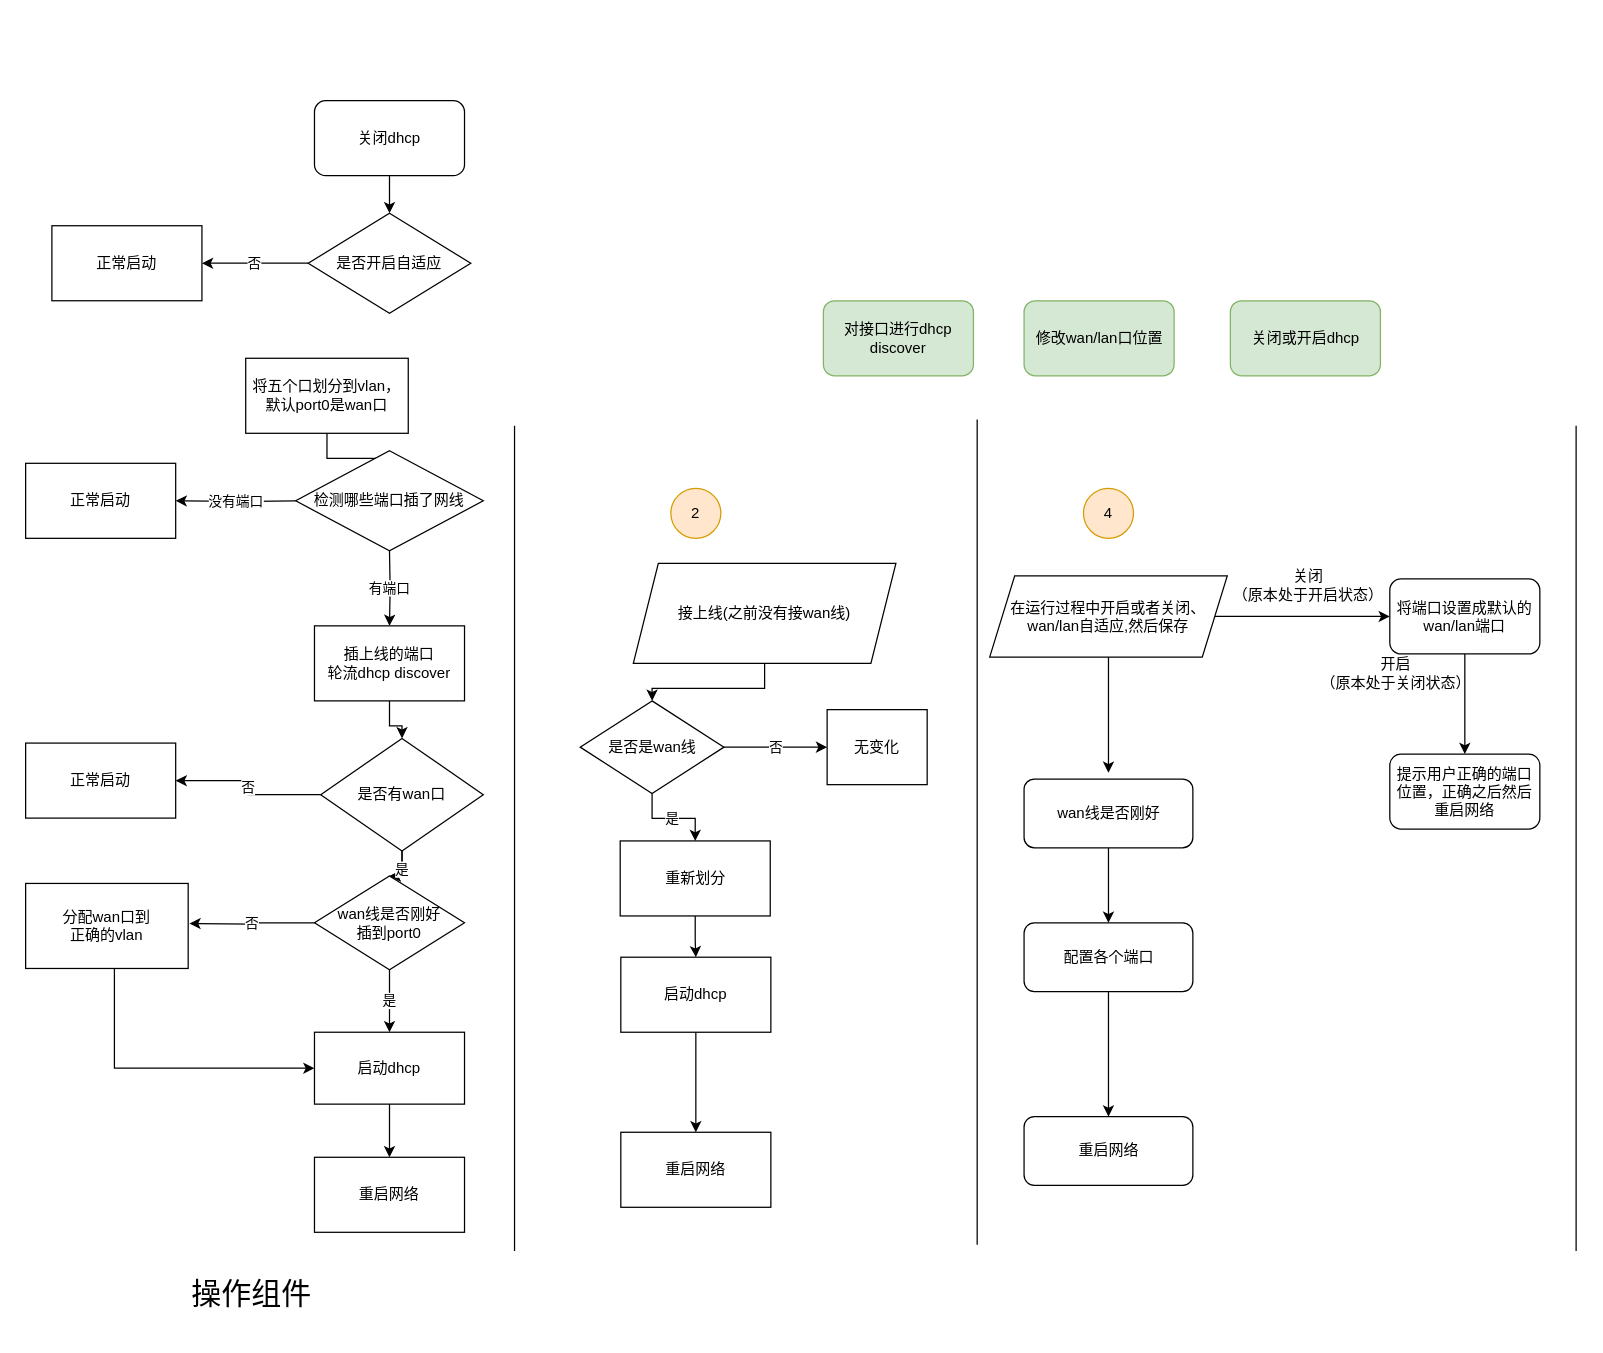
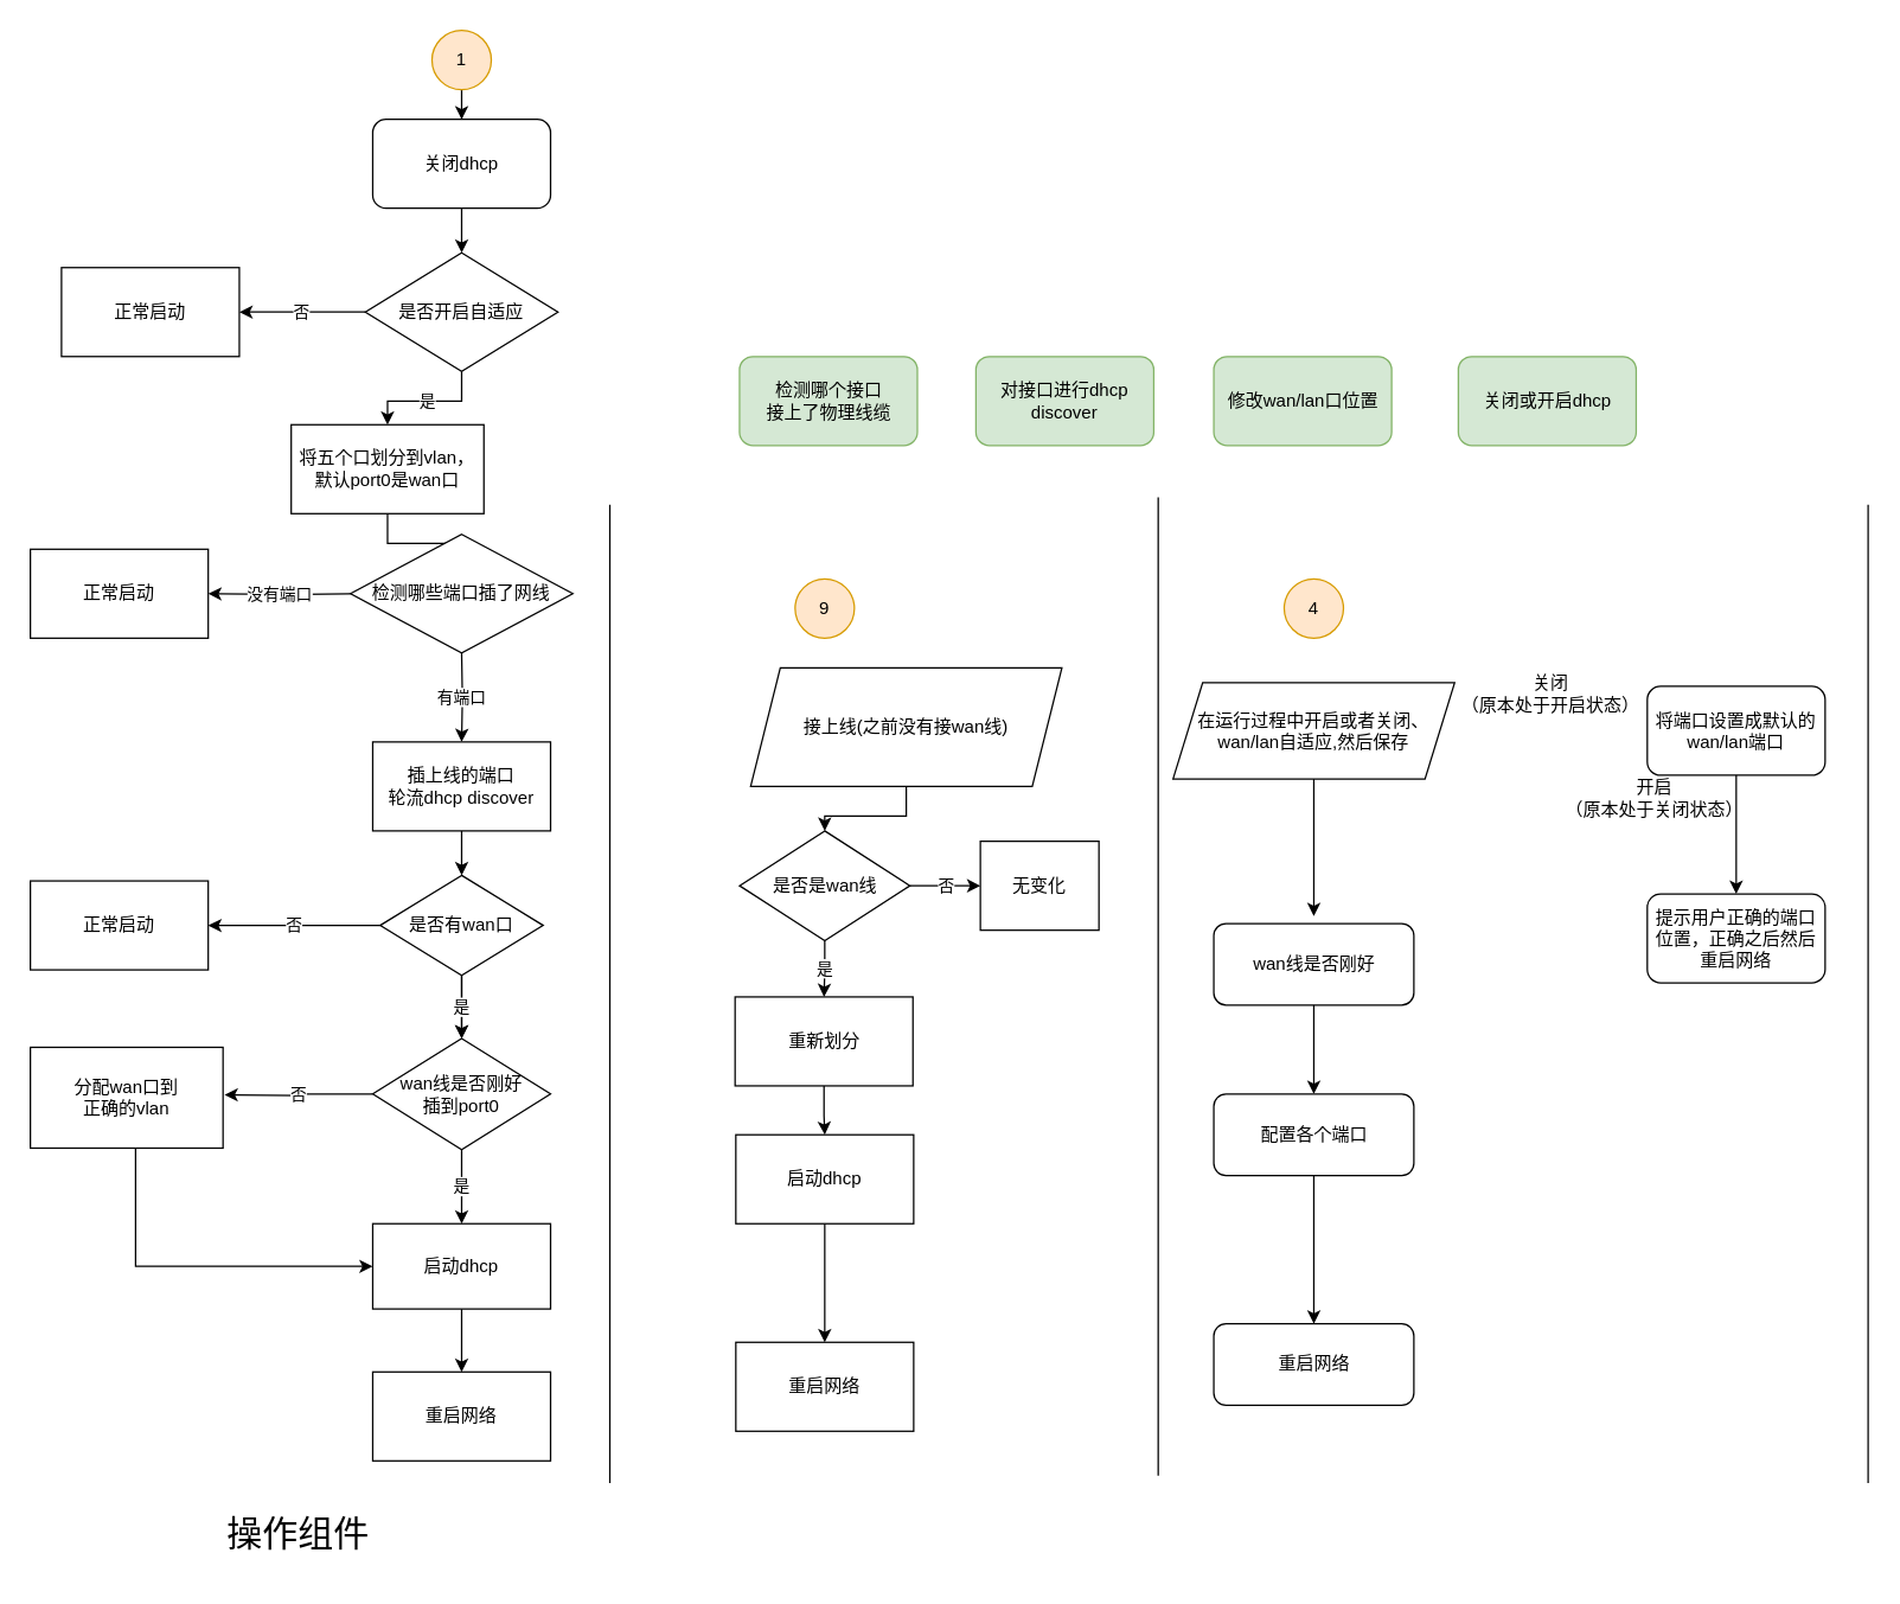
  <mxCell id="0" />
  <mxCell id="1" parent="0" />
  <mxCell id="2" value="" style="edgeStyle=orthogonalEdgeStyle;rounded=0;orthogonalLoop=1;jettySize=auto;html=1;" edge="1" parent="1" source="3" target="58"><mxGeometry relative="1" as="geometry" /></mxCell>
  <mxCell id="3" value="接上线(之前没有接wan线)" style="shape=parallelogram;perimeter=parallelogramPerimeter;whiteSpace=wrap;html=1;fixedSize=1;" parent="1" vertex="1"><mxGeometry x="506" y="450" width="210" height="80" as="geometry" /></mxCell>
  <mxCell id="4" style="edgeStyle=orthogonalEdgeStyle;rounded=0;orthogonalLoop=1;jettySize=auto;html=1;" parent="1" source="6" edge="1"><mxGeometry relative="1" as="geometry"><mxPoint x="886" y="617.5" as="targetPoint" /></mxGeometry></mxCell>
- <mxCell id="5" style="edgeStyle=orthogonalEdgeStyle;rounded=0;orthogonalLoop=1;jettySize=auto;html=1;" parent="1" source="6" target="11" edge="1"><mxGeometry relative="1" as="geometry" /></mxCell>
  <mxCell id="6" value="在运行过程中开启或者关闭、&lt;br&gt;wan/lan自适应,然后保存" style="shape=parallelogram;perimeter=parallelogramPerimeter;whiteSpace=wrap;html=1;fixedSize=1;" parent="1" vertex="1"><mxGeometry x="791" y="460" width="190" height="65" as="geometry" /></mxCell>
  <mxCell id="7" value="" style="edgeStyle=orthogonalEdgeStyle;rounded=0;orthogonalLoop=1;jettySize=auto;html=1;" parent="1" source="8" target="14" edge="1"><mxGeometry relative="1" as="geometry" /></mxCell>
  <mxCell id="8" value="wan线是否刚好" style="rounded=1;whiteSpace=wrap;html=1;" parent="1" vertex="1"><mxGeometry x="818.5" y="622.5" width="135" height="55" as="geometry" /></mxCell>
  <mxCell id="9" value="开启&lt;br&gt;（原本处于关闭状态）" style="text;html=1;strokeColor=none;fillColor=none;align=center;verticalAlign=middle;whiteSpace=wrap;rounded=0;" parent="1" vertex="1"><mxGeometry x="1051" y="530" width="130" height="15" as="geometry" /></mxCell>
  <mxCell id="10" value="" style="edgeStyle=orthogonalEdgeStyle;rounded=0;orthogonalLoop=1;jettySize=auto;html=1;" parent="1" source="11" target="16" edge="1"><mxGeometry relative="1" as="geometry" /></mxCell>
  <mxCell id="11" value="将端口设置成默认的wan/lan端口" style="rounded=1;whiteSpace=wrap;html=1;" parent="1" vertex="1"><mxGeometry x="1111" y="462.5" width="120" height="60" as="geometry" /></mxCell>
  <mxCell id="12" value="关闭&lt;br&gt;（原本处于开启状态）" style="text;html=1;strokeColor=none;fillColor=none;align=center;verticalAlign=middle;whiteSpace=wrap;rounded=0;" parent="1" vertex="1"><mxGeometry x="981" y="467.5" width="130" as="geometry" /></mxCell>
  <mxCell id="13" value="" style="edgeStyle=orthogonalEdgeStyle;rounded=0;orthogonalLoop=1;jettySize=auto;html=1;" parent="1" source="14" target="15" edge="1"><mxGeometry relative="1" as="geometry" /></mxCell>
  <mxCell id="14" value="配置各个端口" style="rounded=1;whiteSpace=wrap;html=1;" parent="1" vertex="1"><mxGeometry x="818.5" y="737.5" width="135" height="55" as="geometry" /></mxCell>
  <mxCell id="15" value="重启网络" style="rounded=1;whiteSpace=wrap;html=1;" parent="1" vertex="1"><mxGeometry x="818.5" y="892.5" width="135" height="55" as="geometry" /></mxCell>
  <mxCell id="16" value="提示用户正确的端口位置，正确之后然后重启网络" style="rounded=1;whiteSpace=wrap;html=1;" parent="1" vertex="1"><mxGeometry x="1111" y="602.5" width="120" height="60" as="geometry" /></mxCell>
- <mxCell id="19" value="2" style="ellipse;whiteSpace=wrap;html=1;aspect=fixed;fillColor=#ffe6cc;strokeColor=#d79b00;" parent="1" vertex="1"><mxGeometry x="536" y="390" width="40" height="40" as="geometry" /></mxCell>
+ <mxCell id="17" value="" style="edgeStyle=orthogonalEdgeStyle;rounded=0;orthogonalLoop=1;jettySize=auto;html=1;" edge="1" parent="1" source="18" target="30"><mxGeometry relative="1" as="geometry" /></mxCell>
+ <mxCell id="18" value="1" style="ellipse;whiteSpace=wrap;html=1;aspect=fixed;fillColor=#ffe6cc;strokeColor=#d79b00;" parent="1" vertex="1"><mxGeometry x="291" y="20" width="40" height="40" as="geometry" /></mxCell>
+ <mxCell id="19" value="9" style="ellipse;whiteSpace=wrap;html=1;aspect=fixed;fillColor=#ffe6cc;strokeColor=#d79b00;" parent="1" vertex="1"><mxGeometry x="536" y="390" width="40" height="40" as="geometry" /></mxCell>
  <mxCell id="20" value="4" style="ellipse;whiteSpace=wrap;html=1;aspect=fixed;fillColor=#ffe6cc;strokeColor=#d79b00;" parent="1" vertex="1"><mxGeometry x="866" y="390" width="40" height="40" as="geometry" /></mxCell>
  <mxCell id="21" value="" style="endArrow=none;html=1;" parent="1" edge="1"><mxGeometry width="50" height="50" relative="1" as="geometry"><mxPoint x="411" y="1000" as="sourcePoint" /><mxPoint x="411" y="340" as="targetPoint" /></mxGeometry></mxCell>
  <mxCell id="22" value="" style="endArrow=none;html=1;" parent="1" edge="1"><mxGeometry width="50" height="50" relative="1" as="geometry"><mxPoint x="781" y="995" as="sourcePoint" /><mxPoint x="781" y="335" as="targetPoint" /></mxGeometry></mxCell>
  <mxCell id="23" value="" style="endArrow=none;html=1;" parent="1" edge="1"><mxGeometry width="50" height="50" relative="1" as="geometry"><mxPoint x="1260" y="1000" as="sourcePoint" /><mxPoint x="1260" y="340" as="targetPoint" /></mxGeometry></mxCell>
  <mxCell id="24" value="操作组件" style="text;html=1;strokeColor=none;fillColor=none;align=center;verticalAlign=middle;whiteSpace=wrap;rounded=0;strokeWidth=1;fontSize=24;" parent="1" vertex="1"><mxGeometry x="61" y="1010" width="280" height="50" as="geometry" /></mxCell>
+ <mxCell id="25" value="检测哪个接口&lt;br&gt;接上了物理线缆" style="rounded=1;whiteSpace=wrap;html=1;fillColor=#d5e8d4;strokeColor=#82b366;" vertex="1" parent="1"><mxGeometry x="498.5" y="240" width="120" height="60" as="geometry" /></mxCell>
  <mxCell id="26" value="对接口进行dhcp discover" style="rounded=1;whiteSpace=wrap;html=1;fillColor=#d5e8d4;strokeColor=#82b366;" vertex="1" parent="1"><mxGeometry x="658" y="240" width="120" height="60" as="geometry" /></mxCell>
  <mxCell id="27" value="修改wan/lan口位置" style="whiteSpace=wrap;html=1;rounded=1;fillColor=#d5e8d4;strokeColor=#82b366;" vertex="1" parent="1"><mxGeometry x="818.5" y="240" width="120" height="60" as="geometry" /></mxCell>
  <mxCell id="28" value="关闭或开启dhcp" style="rounded=1;whiteSpace=wrap;html=1;fillColor=#d5e8d4;strokeColor=#82b366;" vertex="1" parent="1"><mxGeometry x="983.5" y="240" width="120" height="60" as="geometry" /></mxCell>
  <mxCell id="29" value="" style="edgeStyle=orthogonalEdgeStyle;rounded=0;orthogonalLoop=1;jettySize=auto;html=1;" edge="1" parent="1" source="30" target="33"><mxGeometry relative="1" as="geometry" /></mxCell>
  <mxCell id="30" value="关闭dhcp" style="rounded=1;whiteSpace=wrap;html=1;" vertex="1" parent="1"><mxGeometry x="251" y="80" width="120" height="60" as="geometry" /></mxCell>
  <mxCell id="31" value="否" style="edgeStyle=orthogonalEdgeStyle;rounded=0;orthogonalLoop=1;jettySize=auto;html=1;" edge="1" parent="1" source="33" target="34"><mxGeometry relative="1" as="geometry" /></mxCell>
+ <mxCell id="32" value="是" style="edgeStyle=orthogonalEdgeStyle;rounded=0;orthogonalLoop=1;jettySize=auto;html=1;" edge="1" parent="1" source="33" target="36"><mxGeometry relative="1" as="geometry" /></mxCell>
  <mxCell id="33" value="是否开启自适应" style="rhombus;whiteSpace=wrap;html=1;" vertex="1" parent="1"><mxGeometry x="246" y="170" width="130" height="80" as="geometry" /></mxCell>
  <mxCell id="34" value="正常启动" style="whiteSpace=wrap;html=1;" vertex="1" parent="1"><mxGeometry x="41" y="180" width="120" height="60" as="geometry" /></mxCell>
  <mxCell id="35" value="" style="edgeStyle=orthogonalEdgeStyle;rounded=0;orthogonalLoop=1;jettySize=auto;html=1;" edge="1" parent="1" source="36"><mxGeometry relative="1" as="geometry"><mxPoint x="311" y="360" as="targetPoint" /></mxGeometry></mxCell>
  <mxCell id="36" value="将五个口划分到vlan，默认port0是wan口" style="whiteSpace=wrap;html=1;" vertex="1" parent="1"><mxGeometry x="196" y="286" width="130" height="60" as="geometry" /></mxCell>
  <mxCell id="37" value="没有端口" style="edgeStyle=orthogonalEdgeStyle;rounded=0;orthogonalLoop=1;jettySize=auto;html=1;" edge="1" parent="1" target="40"><mxGeometry relative="1" as="geometry"><mxPoint x="236" y="400" as="sourcePoint" /></mxGeometry></mxCell>
  <mxCell id="38" value="有端口" style="edgeStyle=orthogonalEdgeStyle;rounded=0;orthogonalLoop=1;jettySize=auto;html=1;" edge="1" parent="1" target="42"><mxGeometry relative="1" as="geometry"><mxPoint x="311" y="440" as="sourcePoint" /></mxGeometry></mxCell>
  <mxCell id="39" value="检测哪些端口插了网线" style="rhombus;whiteSpace=wrap;html=1;" vertex="1" parent="1"><mxGeometry x="236" y="360" width="150" height="80" as="geometry" /></mxCell>
  <mxCell id="40" value="正常启动" style="whiteSpace=wrap;html=1;" vertex="1" parent="1"><mxGeometry x="20" y="370" width="120" height="60" as="geometry" /></mxCell>
  <mxCell id="41" value="" style="edgeStyle=orthogonalEdgeStyle;rounded=0;orthogonalLoop=1;jettySize=auto;html=1;" edge="1" parent="1" source="42" target="54"><mxGeometry relative="1" as="geometry" /></mxCell>
  <mxCell id="42" value="插上线的端口&lt;br&gt;轮流dhcp discover" style="rounded=0;whiteSpace=wrap;html=1;" vertex="1" parent="1"><mxGeometry x="251" y="500" width="120" height="60" as="geometry" /></mxCell>
  <mxCell id="43" value="是" style="edgeStyle=orthogonalEdgeStyle;rounded=0;orthogonalLoop=1;jettySize=auto;html=1;" edge="1" parent="1" source="45" target="47"><mxGeometry relative="1" as="geometry" /></mxCell>
  <mxCell id="44" value="否" style="edgeStyle=orthogonalEdgeStyle;rounded=0;orthogonalLoop=1;jettySize=auto;html=1;" edge="1" parent="1" source="45"><mxGeometry relative="1" as="geometry"><mxPoint x="151" y="738" as="targetPoint" /></mxGeometry></mxCell>
  <mxCell id="45" value="wan线是否刚好&lt;br&gt;插到port0" style="rhombus;whiteSpace=wrap;html=1;rounded=0;" vertex="1" parent="1"><mxGeometry x="251" y="700" width="120" height="75" as="geometry" /></mxCell>
  <mxCell id="46" value="" style="edgeStyle=orthogonalEdgeStyle;rounded=0;orthogonalLoop=1;jettySize=auto;html=1;" edge="1" parent="1" source="47" target="48"><mxGeometry relative="1" as="geometry" /></mxCell>
  <mxCell id="47" value="启动dhcp" style="whiteSpace=wrap;html=1;rounded=0;" vertex="1" parent="1"><mxGeometry x="251" y="825" width="120" height="57.5" as="geometry" /></mxCell>
  <mxCell id="48" value="重启网络" style="whiteSpace=wrap;html=1;rounded=0;" vertex="1" parent="1"><mxGeometry x="251" y="925" width="120" height="60" as="geometry" /></mxCell>
  <mxCell id="49" style="edgeStyle=orthogonalEdgeStyle;rounded=0;orthogonalLoop=1;jettySize=auto;html=1;entryX=0;entryY=0.5;entryDx=0;entryDy=0;" edge="1" parent="1" source="50" target="47"><mxGeometry relative="1" as="geometry"><Array as="points"><mxPoint x="91" y="854" /></Array></mxGeometry></mxCell>
  <mxCell id="50" value="分配wan口到&lt;br&gt;正确的vlan" style="rounded=0;whiteSpace=wrap;html=1;" vertex="1" parent="1"><mxGeometry x="20" y="706" width="130" height="68" as="geometry" /></mxCell>
  <mxCell id="51" value="" style="edgeStyle=orthogonalEdgeStyle;rounded=0;orthogonalLoop=1;jettySize=auto;html=1;" edge="1" parent="1" source="54" target="45"><mxGeometry relative="1" as="geometry" /></mxCell>
  <mxCell id="52" value="是" style="edgeStyle=orthogonalEdgeStyle;rounded=0;orthogonalLoop=1;jettySize=auto;html=1;" edge="1" parent="1" source="54" target="45"><mxGeometry relative="1" as="geometry" /></mxCell>
  <mxCell id="53" value="否" style="edgeStyle=orthogonalEdgeStyle;rounded=0;orthogonalLoop=1;jettySize=auto;html=1;" edge="1" parent="1" source="54" target="55"><mxGeometry relative="1" as="geometry" /></mxCell>
- <mxCell id="54" value="是否有wan口" style="rhombus;whiteSpace=wrap;html=1;" vertex="1" parent="1"><mxGeometry x="256" y="590" width="130" height="90" as="geometry" /></mxCell>
+ <mxCell id="54" value="是否有wan口" style="rhombus;whiteSpace=wrap;html=1;" vertex="1" parent="1"><mxGeometry x="256" y="590" width="110" height="67.5" as="geometry" /></mxCell>
  <mxCell id="55" value="正常启动" style="whiteSpace=wrap;html=1;" vertex="1" parent="1"><mxGeometry x="20" y="593.75" width="120" height="60" as="geometry" /></mxCell>
  <mxCell id="56" value="是" style="edgeStyle=orthogonalEdgeStyle;rounded=0;orthogonalLoop=1;jettySize=auto;html=1;" edge="1" parent="1" source="58" target="60"><mxGeometry relative="1" as="geometry" /></mxCell>
  <mxCell id="57" value="否" style="edgeStyle=orthogonalEdgeStyle;rounded=0;orthogonalLoop=1;jettySize=auto;html=1;" edge="1" parent="1" source="58" target="63"><mxGeometry relative="1" as="geometry" /></mxCell>
- <mxCell id="58" value="是否是wan线" style="rhombus;whiteSpace=wrap;html=1;" vertex="1" parent="1"><mxGeometry x="463.5" y="560" width="115" height="74" as="geometry" /></mxCell>
+ <mxCell id="58" value="是否是wan线" style="rhombus;whiteSpace=wrap;html=1;" vertex="1" parent="1"><mxGeometry x="498.5" y="560" width="115" height="74" as="geometry" /></mxCell>
  <mxCell id="59" value="" style="edgeStyle=orthogonalEdgeStyle;rounded=0;orthogonalLoop=1;jettySize=auto;html=1;" edge="1" parent="1" source="60" target="62"><mxGeometry relative="1" as="geometry" /></mxCell>
  <mxCell id="60" value="重新划分" style="rounded=0;whiteSpace=wrap;html=1;" vertex="1" parent="1"><mxGeometry x="495.5" y="672" width="120" height="60" as="geometry" /></mxCell>
  <mxCell id="61" value="" style="edgeStyle=orthogonalEdgeStyle;rounded=0;orthogonalLoop=1;jettySize=auto;html=1;" edge="1" parent="1" source="62" target="64"><mxGeometry relative="1" as="geometry" /></mxCell>
  <mxCell id="62" value="启动dhcp" style="rounded=0;whiteSpace=wrap;html=1;" vertex="1" parent="1"><mxGeometry x="496" y="765" width="120" height="60" as="geometry" /></mxCell>
  <mxCell id="63" value="无变化" style="whiteSpace=wrap;html=1;" vertex="1" parent="1"><mxGeometry x="661" y="567" width="80" height="60" as="geometry" /></mxCell>
  <mxCell id="64" value="重启网络" style="rounded=0;whiteSpace=wrap;html=1;" vertex="1" parent="1"><mxGeometry x="496" y="905" width="120" height="60" as="geometry" /></mxCell>
